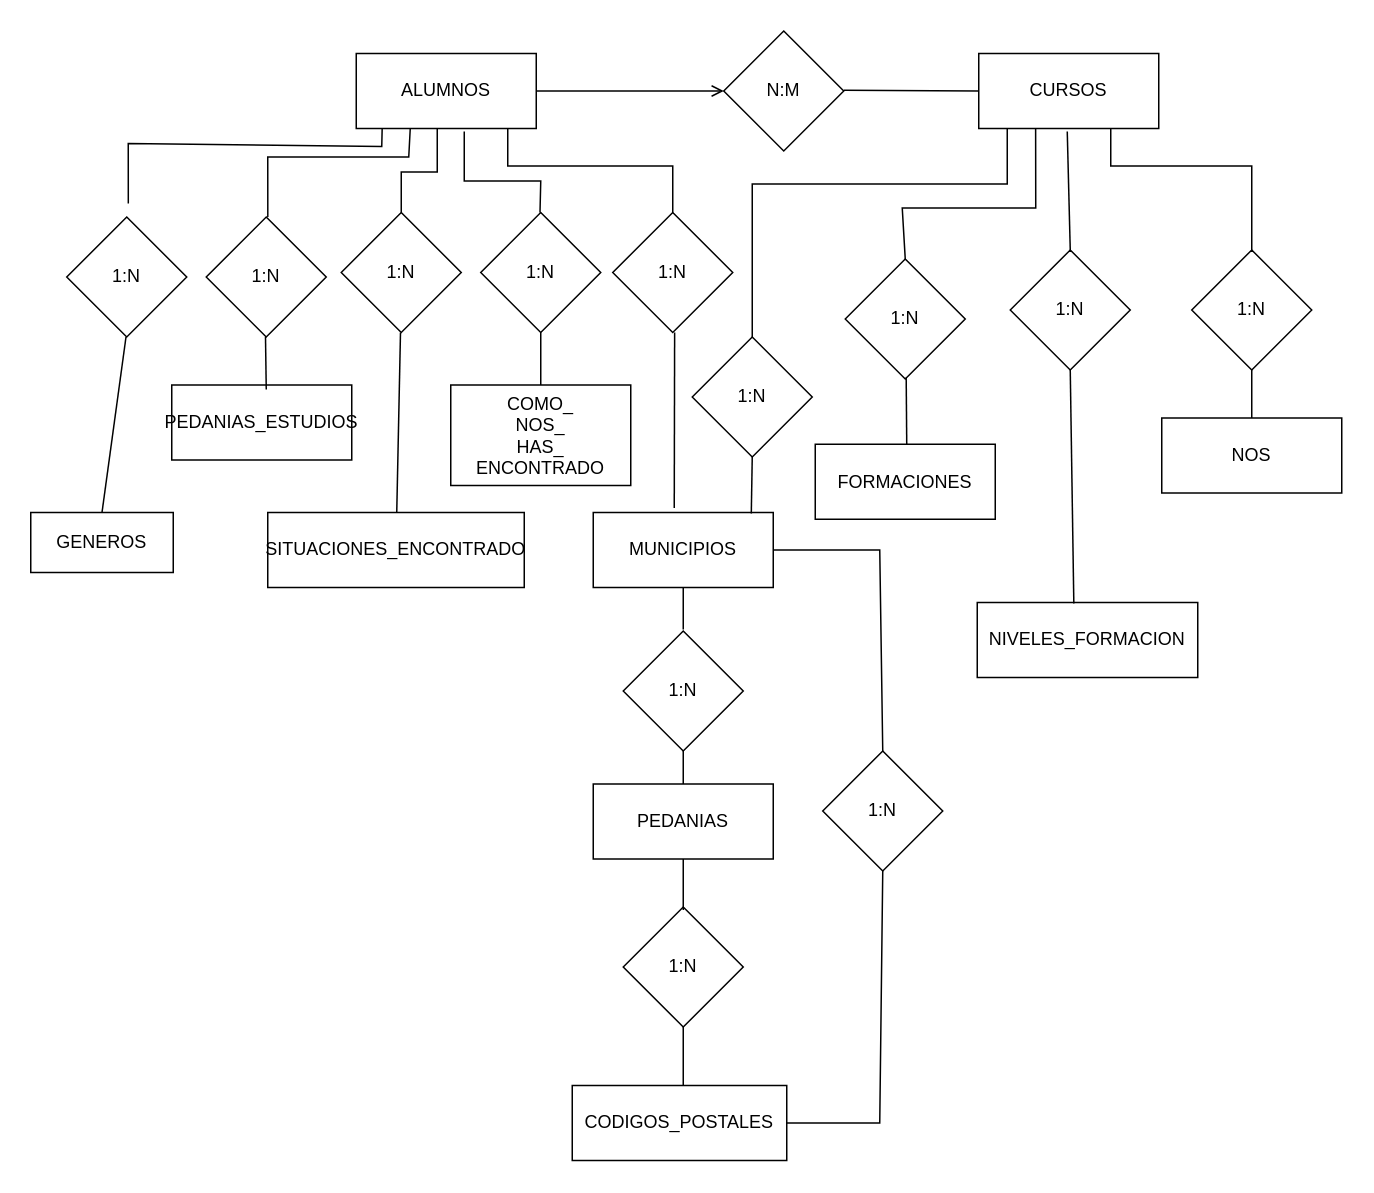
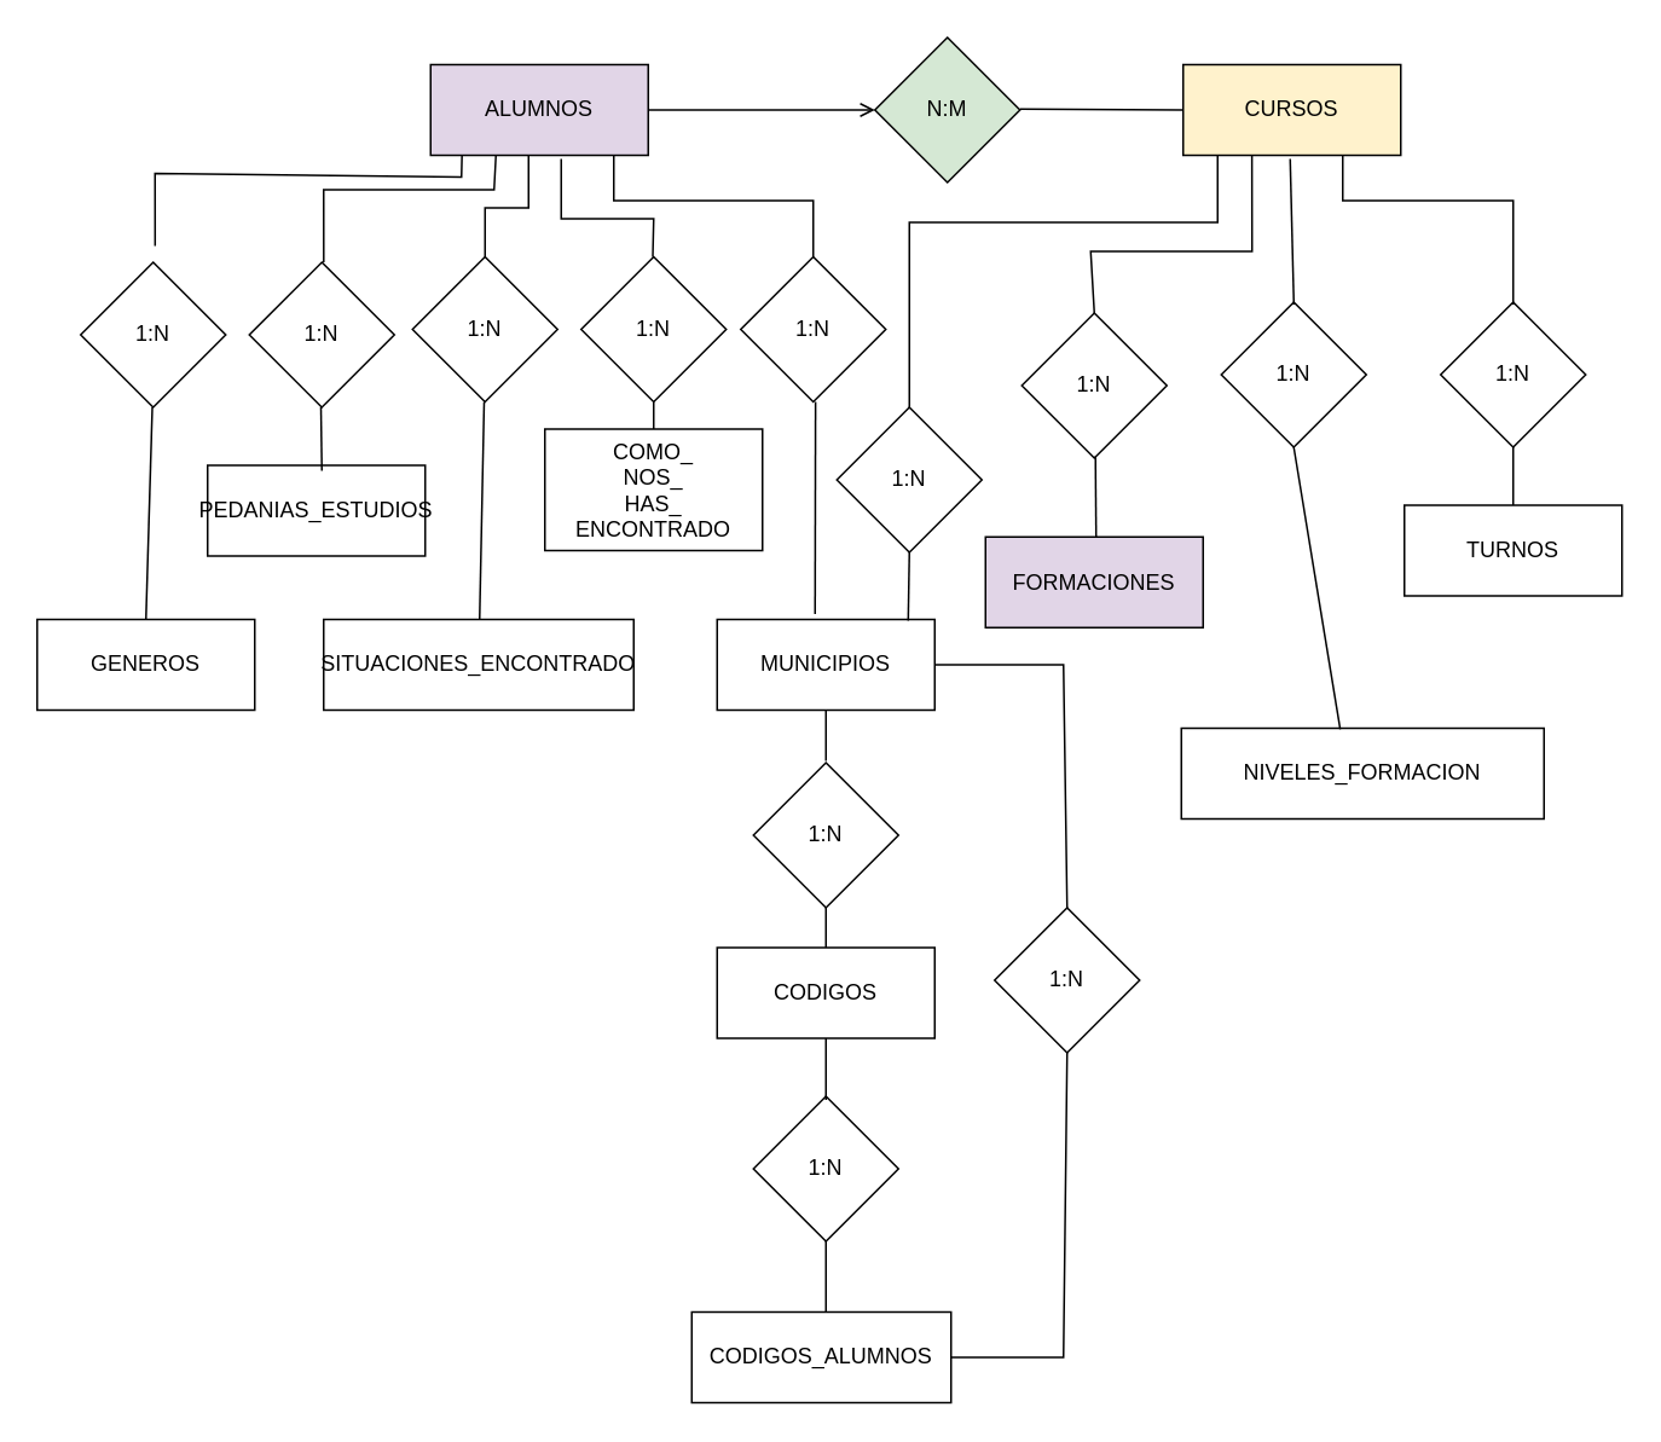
  <mxCell id="0" />
  <mxCell id="1" parent="0" />
  <mxCell id="2" value="PEDANIAS_ESTUDIOS" style="rounded=0;whiteSpace=wrap;html=1;" parent="1" vertex="1"><mxGeometry x="114" y="256" width="120" height="50" as="geometry" /></mxCell>
- <mxCell id="3" value="NOS" style="rounded=0;whiteSpace=wrap;html=1;" parent="1" vertex="1"><mxGeometry x="774" y="278" width="120" height="50" as="geometry" /></mxCell>
- <mxCell id="4" value="ALUMNOS" style="rounded=0;whiteSpace=wrap;html=1;" parent="1" vertex="1"><mxGeometry x="237" y="35" width="120" height="50" as="geometry" /></mxCell>
- <mxCell id="5" value="CURSOS" style="rounded=0;whiteSpace=wrap;html=1;" parent="1" vertex="1"><mxGeometry x="652" y="35" width="120" height="50" as="geometry" /></mxCell>
+ <mxCell id="3" value="TURNOS" style="rounded=0;whiteSpace=wrap;html=1;" parent="1" vertex="1"><mxGeometry x="774" y="278" width="120" height="50" as="geometry" /></mxCell>
+ <mxCell id="4" value="ALUMNOS" style="rounded=0;whiteSpace=wrap;html=1;fillColor=#e1d5e7;" parent="1" vertex="1"><mxGeometry x="237" y="35" width="120" height="50" as="geometry" /></mxCell>
+ <mxCell id="5" value="CURSOS" style="rounded=0;whiteSpace=wrap;html=1;fillColor=#fff2cc;" parent="1" vertex="1"><mxGeometry x="652" y="35" width="120" height="50" as="geometry" /></mxCell>
  <mxCell id="6" value="1:N" style="rhombus;whiteSpace=wrap;html=1;" parent="1" vertex="1"><mxGeometry x="137" y="144" width="80" height="80" as="geometry" /></mxCell>
- <mxCell id="7" value="N:M" style="rhombus;whiteSpace=wrap;html=1;" parent="1" vertex="1"><mxGeometry x="482" y="20" width="80" height="80" as="geometry" /></mxCell>
+ <mxCell id="7" value="N:M" style="rhombus;whiteSpace=wrap;html=1;fillColor=#d5e8d4;" parent="1" vertex="1"><mxGeometry x="482" y="20" width="80" height="80" as="geometry" /></mxCell>
  <mxCell id="8" value="1:N" style="rhombus;whiteSpace=wrap;html=1;" parent="1" vertex="1"><mxGeometry x="563" y="172" width="80" height="80" as="geometry" /></mxCell>
  <mxCell id="9" value="" style="endArrow=open;html=1;rounded=0;entryX=0;entryY=0.5;entryDx=0;entryDy=0;exitX=1;exitY=0.5;exitDx=0;exitDy=0;" parent="1" source="4" target="7" edge="1"><mxGeometry width="50" height="50" relative="1" as="geometry"><mxPoint x="361.5" y="160" as="sourcePoint" /><mxPoint x="361.5" y="95" as="targetPoint" /></mxGeometry></mxCell>
  <mxCell id="10" value="" style="endArrow=none;html=1;rounded=0;entryX=0;entryY=0.5;entryDx=0;entryDy=0;exitX=1;exitY=0.5;exitDx=0;exitDy=0;" parent="1" target="5" edge="1"><mxGeometry width="50" height="50" relative="1" as="geometry"><mxPoint x="562" y="59.5" as="sourcePoint" /><mxPoint x="632" y="59.5" as="targetPoint" /></mxGeometry></mxCell>
  <mxCell id="11" value="1:N" style="rhombus;whiteSpace=wrap;html=1;" parent="1" vertex="1"><mxGeometry x="227" y="141" width="80" height="80" as="geometry" /></mxCell>
  <mxCell id="12" value="1:N" style="rhombus;whiteSpace=wrap;html=1;" parent="1" vertex="1"><mxGeometry x="320" y="141" width="80" height="80" as="geometry" /></mxCell>
  <mxCell id="13" value="1:N" style="rhombus;whiteSpace=wrap;html=1;" parent="1" vertex="1"><mxGeometry x="408" y="141" width="80" height="80" as="geometry" /></mxCell>
  <mxCell id="14" value="" style="endArrow=none;html=1;rounded=0;exitX=0.5;exitY=0;exitDx=0;exitDy=0;" parent="1" source="11" edge="1"><mxGeometry width="50" height="50" relative="1" as="geometry"><mxPoint x="288" y="141" as="sourcePoint" /><mxPoint x="291" y="85" as="targetPoint" /><Array as="points"><mxPoint x="267" y="114" /><mxPoint x="291" y="114" /></Array></mxGeometry></mxCell>
  <mxCell id="15" value="SITUACIONES_ENCONTRADO" style="rounded=0;whiteSpace=wrap;html=1;" parent="1" vertex="1"><mxGeometry x="178" y="341" width="171" height="50" as="geometry" /></mxCell>
- <mxCell id="16" value="COMO_&lt;div&gt;NOS_&lt;/div&gt;&lt;div&gt;HAS_&lt;/div&gt;&lt;div&gt;ENCONTRADO&lt;/div&gt;" style="rounded=0;whiteSpace=wrap;html=1;" parent="1" vertex="1"><mxGeometry x="300" y="256" width="120" height="67" as="geometry" /></mxCell>
+ <mxCell id="16" value="COMO_&lt;div&gt;NOS_&lt;/div&gt;&lt;div&gt;HAS_&lt;/div&gt;&lt;div&gt;ENCONTRADO&lt;/div&gt;" style="rounded=0;whiteSpace=wrap;html=1;" parent="1" vertex="1"><mxGeometry x="300" y="236" width="120" height="67" as="geometry" /></mxCell>
  <mxCell id="17" value="MUNICIPIOS" style="rounded=0;whiteSpace=wrap;html=1;" parent="1" vertex="1"><mxGeometry x="395" y="341" width="120" height="50" as="geometry" /></mxCell>
- <mxCell id="18" value="PEDANIAS" style="rounded=0;whiteSpace=wrap;html=1;" parent="1" vertex="1"><mxGeometry x="395" y="522" width="120" height="50" as="geometry" /></mxCell>
+ <mxCell id="18" value="CODIGOS" style="rounded=0;whiteSpace=wrap;html=1;" parent="1" vertex="1"><mxGeometry x="395" y="522" width="120" height="50" as="geometry" /></mxCell>
  <mxCell id="19" value="" style="endArrow=none;html=1;rounded=0;entryX=0.5;entryY=1;entryDx=0;entryDy=0;exitX=0.5;exitY=0;exitDx=0;exitDy=0;" parent="1" edge="1"><mxGeometry width="50" height="50" relative="1" as="geometry"><mxPoint x="177" y="259" as="sourcePoint" /><mxPoint x="176.5" y="224" as="targetPoint" /></mxGeometry></mxCell>
  <mxCell id="20" value="" style="endArrow=none;html=1;rounded=0;entryX=0.5;entryY=1;entryDx=0;entryDy=0;" parent="1" edge="1"><mxGeometry width="50" height="50" relative="1" as="geometry"><mxPoint x="264" y="341" as="sourcePoint" /><mxPoint x="266.5" y="221" as="targetPoint" /></mxGeometry></mxCell>
  <mxCell id="21" value="" style="endArrow=none;html=1;rounded=0;exitX=0.5;exitY=0;exitDx=0;exitDy=0;entryX=0.5;entryY=1;entryDx=0;entryDy=0;" parent="1" source="16" target="12" edge="1"><mxGeometry width="50" height="50" relative="1" as="geometry"><mxPoint x="361" y="249" as="sourcePoint" /><mxPoint x="361" y="228" as="targetPoint" /></mxGeometry></mxCell>
  <mxCell id="22" value="" style="endArrow=none;html=1;rounded=0;entryX=0.5;entryY=1;entryDx=0;entryDy=0;" parent="1" edge="1"><mxGeometry width="50" height="50" relative="1" as="geometry"><mxPoint x="449" y="338" as="sourcePoint" /><mxPoint x="449.25" y="221" as="targetPoint" /></mxGeometry></mxCell>
  <mxCell id="23" value="1:N" style="rhombus;whiteSpace=wrap;html=1;" parent="1" vertex="1"><mxGeometry x="415" y="420" width="80" height="80" as="geometry" /></mxCell>
  <mxCell id="24" value="" style="endArrow=none;html=1;rounded=0;entryX=0.5;entryY=1;entryDx=0;entryDy=0;" parent="1" target="17" edge="1"><mxGeometry width="50" height="50" relative="1" as="geometry"><mxPoint x="455" y="419" as="sourcePoint" /><mxPoint x="455.63" y="421" as="targetPoint" /></mxGeometry></mxCell>
  <mxCell id="25" value="" style="endArrow=none;html=1;rounded=0;entryX=0.5;entryY=1;entryDx=0;entryDy=0;" parent="1" target="23" edge="1"><mxGeometry width="50" height="50" relative="1" as="geometry"><mxPoint x="455" y="522" as="sourcePoint" /><mxPoint x="512" y="467" as="targetPoint" /></mxGeometry></mxCell>
  <mxCell id="26" value="" style="endArrow=none;html=1;rounded=0;exitX=0.513;exitY=0;exitDx=0;exitDy=0;exitPerimeter=0;" parent="1" edge="1" source="6"><mxGeometry width="50" height="50" relative="1" as="geometry"><mxPoint x="178" y="137" as="sourcePoint" /><mxPoint x="273" y="85" as="targetPoint" /><Array as="points"><mxPoint x="178" y="104" /><mxPoint x="272" y="104" /></Array></mxGeometry></mxCell>
  <mxCell id="27" value="" style="endArrow=none;html=1;rounded=0;" parent="1" edge="1"><mxGeometry width="50" height="50" relative="1" as="geometry"><mxPoint x="359.5" y="141" as="sourcePoint" /><mxPoint x="309" y="87" as="targetPoint" /><Array as="points"><mxPoint x="360" y="120" /><mxPoint x="309" y="120" /></Array></mxGeometry></mxCell>
  <mxCell id="28" value="" style="endArrow=none;html=1;rounded=0;exitX=0.5;exitY=0;exitDx=0;exitDy=0;" parent="1" source="13" edge="1"><mxGeometry width="50" height="50" relative="1" as="geometry"><mxPoint x="448" y="136" as="sourcePoint" /><mxPoint x="338" y="85" as="targetPoint" /><Array as="points"><mxPoint x="448" y="110" /><mxPoint x="338" y="110" /></Array></mxGeometry></mxCell>
- <mxCell id="29" value="NIVELES_FORMACION" style="rounded=0;whiteSpace=wrap;html=1;" parent="1" vertex="1"><mxGeometry x="651" y="401" width="147" height="50" as="geometry" /></mxCell>
- <mxCell id="30" value="FORMACIONES" style="rounded=0;whiteSpace=wrap;html=1;" parent="1" vertex="1"><mxGeometry x="543" y="295.5" width="120" height="50" as="geometry" /></mxCell>
+ <mxCell id="29" value="NIVELES_FORMACION" style="rounded=0;whiteSpace=wrap;html=1;" parent="1" vertex="1"><mxGeometry x="651" y="401" width="200" height="50" as="geometry" /></mxCell>
+ <mxCell id="30" value="FORMACIONES" style="rounded=0;whiteSpace=wrap;html=1;fillColor=#e1d5e7;" parent="1" vertex="1"><mxGeometry x="543" y="295.5" width="120" height="50" as="geometry" /></mxCell>
  <mxCell id="31" value="1:N" style="rhombus;whiteSpace=wrap;html=1;" parent="1" vertex="1"><mxGeometry x="673" y="166" width="80" height="80" as="geometry" /></mxCell>
  <mxCell id="32" value="1:N" style="rhombus;whiteSpace=wrap;html=1;" parent="1" vertex="1"><mxGeometry x="794" y="166" width="80" height="80" as="geometry" /></mxCell>
  <mxCell id="33" value="" style="endArrow=none;html=1;rounded=0;entryX=0.5;entryY=1;entryDx=0;entryDy=0;" parent="1" edge="1"><mxGeometry width="50" height="50" relative="1" as="geometry"><mxPoint x="604" y="296" as="sourcePoint" /><mxPoint x="603.63" y="251" as="targetPoint" /></mxGeometry></mxCell>
  <mxCell id="34" value="" style="endArrow=none;html=1;rounded=0;entryX=0.5;entryY=1;entryDx=0;entryDy=0;exitX=0.438;exitY=0.013;exitDx=0;exitDy=0;exitPerimeter=0;" parent="1" source="29" target="31" edge="1"><mxGeometry width="50" height="50" relative="1" as="geometry"><mxPoint x="712.87" y="314" as="sourcePoint" /><mxPoint x="712.5" y="269" as="targetPoint" /></mxGeometry></mxCell>
  <mxCell id="35" value="" style="endArrow=none;html=1;rounded=0;entryX=0.5;entryY=1;entryDx=0;entryDy=0;" parent="1" target="32" edge="1"><mxGeometry width="50" height="50" relative="1" as="geometry"><mxPoint x="834" y="278" as="sourcePoint" /><mxPoint x="834" y="250" as="targetPoint" /></mxGeometry></mxCell>
  <mxCell id="36" value="" style="endArrow=none;html=1;rounded=0;entryX=0.316;entryY=1;entryDx=0;entryDy=0;entryPerimeter=0;exitX=0.5;exitY=0;exitDx=0;exitDy=0;" parent="1" source="8" target="5" edge="1"><mxGeometry width="50" height="50" relative="1" as="geometry"><mxPoint x="608" y="144" as="sourcePoint" /><mxPoint x="689.96" y="91" as="targetPoint" /><Array as="points"><mxPoint x="601" y="138" /><mxPoint x="690" y="138" /></Array></mxGeometry></mxCell>
  <mxCell id="37" value="" style="endArrow=none;html=1;rounded=0;exitX=0.5;exitY=0;exitDx=0;exitDy=0;" parent="1" source="31" edge="1"><mxGeometry width="50" height="50" relative="1" as="geometry"><mxPoint x="711" y="129" as="sourcePoint" /><mxPoint x="711" y="87" as="targetPoint" /></mxGeometry></mxCell>
  <mxCell id="38" value="" style="endArrow=none;html=1;rounded=0;exitX=0.5;exitY=0;exitDx=0;exitDy=0;" parent="1" source="32" edge="1"><mxGeometry width="50" height="50" relative="1" as="geometry"><mxPoint x="850" y="136" as="sourcePoint" /><mxPoint x="740" y="85" as="targetPoint" /><Array as="points"><mxPoint x="834" y="110" /><mxPoint x="740" y="110" /></Array></mxGeometry></mxCell>
  <mxCell id="39" value="" style="endArrow=none;html=1;rounded=0;entryX=0.192;entryY=1.033;entryDx=0;entryDy=0;entryPerimeter=0;" parent="1" edge="1"><mxGeometry width="50" height="50" relative="1" as="geometry"><mxPoint x="501" y="224" as="sourcePoint" /><mxPoint x="671" y="85" as="targetPoint" /><Array as="points"><mxPoint x="501" y="122" /><mxPoint x="671" y="122" /></Array></mxGeometry></mxCell>
  <mxCell id="40" value="" style="endArrow=none;html=1;rounded=0;exitX=0.878;exitY=0.013;exitDx=0;exitDy=0;exitPerimeter=0;entryX=0.5;entryY=1;entryDx=0;entryDy=0;" parent="1" source="17" target="41" edge="1"><mxGeometry width="50" height="50" relative="1" as="geometry"><mxPoint x="500" y="375" as="sourcePoint" /><mxPoint x="500" y="307" as="targetPoint" /><Array as="points" /></mxGeometry></mxCell>
  <mxCell id="41" value="1:N" style="rhombus;whiteSpace=wrap;html=1;" parent="1" vertex="1"><mxGeometry x="461" y="224" width="80" height="80" as="geometry" /></mxCell>
- <mxCell id="42" value="CODIGOS_POSTALES" style="rounded=0;whiteSpace=wrap;html=1;" parent="1" vertex="1"><mxGeometry x="381" y="723" width="143" height="50" as="geometry" /></mxCell>
+ <mxCell id="42" value="CODIGOS_ALUMNOS" style="rounded=0;whiteSpace=wrap;html=1;" parent="1" vertex="1"><mxGeometry x="381" y="723" width="143" height="50" as="geometry" /></mxCell>
  <mxCell id="43" value="1:N" style="rhombus;whiteSpace=wrap;html=1;" parent="1" vertex="1"><mxGeometry x="415" y="604" width="80" height="80" as="geometry" /></mxCell>
  <mxCell id="44" value="" style="endArrow=none;html=1;rounded=0;entryX=0.5;entryY=1;entryDx=0;entryDy=0;" parent="1" target="43" edge="1"><mxGeometry width="50" height="50" relative="1" as="geometry"><mxPoint x="455" y="723" as="sourcePoint" /><mxPoint x="512" y="685" as="targetPoint" /></mxGeometry></mxCell>
  <mxCell id="45" value="" style="endArrow=none;html=1;rounded=0;entryX=0.5;entryY=1;entryDx=0;entryDy=0;" parent="1" target="18" edge="1"><mxGeometry width="50" height="50" relative="1" as="geometry"><mxPoint x="455" y="606" as="sourcePoint" /><mxPoint x="456" y="645" as="targetPoint" /></mxGeometry></mxCell>
  <mxCell id="46" value="1:N" style="rhombus;whiteSpace=wrap;html=1;" parent="1" vertex="1"><mxGeometry x="548" y="500" width="80" height="80" as="geometry" /></mxCell>
  <mxCell id="47" value="" style="endArrow=none;html=1;rounded=0;entryX=0.5;entryY=1;entryDx=0;entryDy=0;exitX=1;exitY=0.5;exitDx=0;exitDy=0;" parent="1" source="42" target="46" edge="1"><mxGeometry width="50" height="50" relative="1" as="geometry"><mxPoint x="455" y="964" as="sourcePoint" /><mxPoint x="512" y="886" as="targetPoint" /><Array as="points"><mxPoint x="586" y="748" /></Array></mxGeometry></mxCell>
  <mxCell id="48" value="" style="endArrow=none;html=1;rounded=0;entryX=0.5;entryY=0;entryDx=0;entryDy=0;exitX=1;exitY=0.5;exitDx=0;exitDy=0;" parent="1" source="17" target="46" edge="1"><mxGeometry width="50" height="50" relative="1" as="geometry"><mxPoint x="465" y="569" as="sourcePoint" /><mxPoint x="465" y="538" as="targetPoint" /><Array as="points"><mxPoint x="586" y="366" /></Array></mxGeometry></mxCell>
- <mxCell id="49" value="GENEROS" style="rounded=0;whiteSpace=wrap;html=1;" vertex="1" parent="1"><mxGeometry x="20" y="341" width="95" height="40" as="geometry" /></mxCell>
+ <mxCell id="49" value="GENEROS" style="rounded=0;whiteSpace=wrap;html=1;" vertex="1" parent="1"><mxGeometry x="20" y="341" width="120" height="50" as="geometry" /></mxCell>
  <mxCell id="50" value="1:N" style="rhombus;whiteSpace=wrap;html=1;" vertex="1" parent="1"><mxGeometry x="44" y="144" width="80" height="80" as="geometry" /></mxCell>
  <mxCell id="51" value="" style="endArrow=none;html=1;rounded=0;entryX=0.5;entryY=1;entryDx=0;entryDy=0;exitX=0.5;exitY=0;exitDx=0;exitDy=0;" edge="1" parent="1" source="49"><mxGeometry width="50" height="50" relative="1" as="geometry"><mxPoint x="84" y="259" as="sourcePoint" /><mxPoint x="83.5" y="224" as="targetPoint" /></mxGeometry></mxCell>
  <mxCell id="52" value="" style="endArrow=none;html=1;rounded=0;exitX=0.513;exitY=0;exitDx=0;exitDy=0;exitPerimeter=0;entryX=0.144;entryY=1;entryDx=0;entryDy=0;entryPerimeter=0;" edge="1" parent="1" target="4"><mxGeometry width="50" height="50" relative="1" as="geometry"><mxPoint x="85.04" y="135" as="sourcePoint" /><mxPoint x="180" y="76" as="targetPoint" /><Array as="points"><mxPoint x="85" y="95" /><mxPoint x="254" y="97" /></Array></mxGeometry></mxCell>
